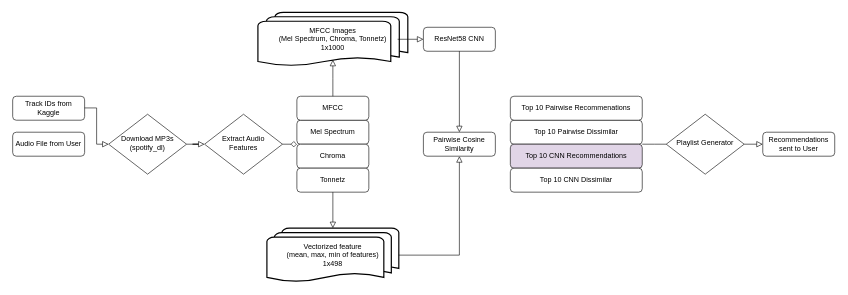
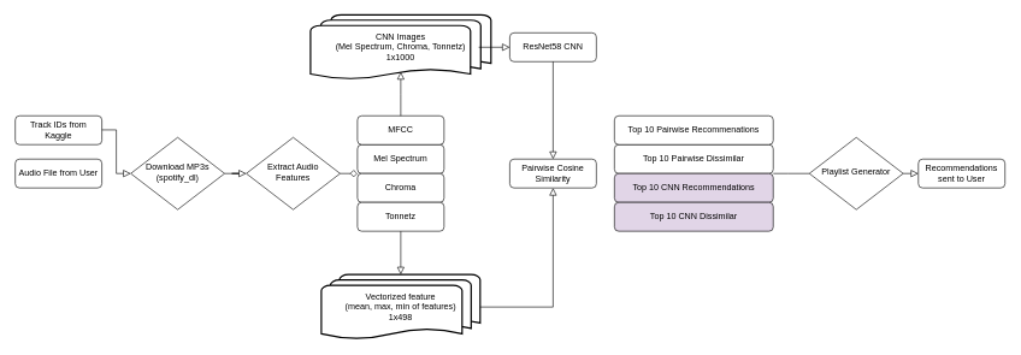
  <mxCell id="0" />
  <mxCell id="1" parent="0" />
  <mxCell id="2" value="Audio File from User" style="rounded=1;whiteSpace=wrap;html=1;fontSize=12;glass=0;strokeWidth=1;shadow=0;" vertex="1" parent="1"><mxGeometry x="20" y="220" width="120" height="40" as="geometry" /></mxCell>
  <mxCell id="3" value="" style="rounded=0;html=1;jettySize=auto;orthogonalLoop=1;fontSize=11;endArrow=block;endFill=0;endSize=8;strokeWidth=1;shadow=0;labelBackgroundColor=none;edgeStyle=orthogonalEdgeStyle;" edge="1" parent="1" source="4" target="6"><mxGeometry y="20" relative="1" as="geometry"><mxPoint as="offset" /></mxGeometry></mxCell>
  <mxCell id="4" value="Download MP3s (spotify_dl)" style="rhombus;whiteSpace=wrap;html=1;shadow=0;fontFamily=Helvetica;fontSize=12;align=center;strokeWidth=1;spacing=6;spacingTop=-4;" vertex="1" parent="1"><mxGeometry x="180" y="190" width="130" height="100" as="geometry" /></mxCell>
  <mxCell id="5" value="Track IDs from Kaggle" style="rounded=1;whiteSpace=wrap;html=1;fontSize=12;glass=0;strokeWidth=1;shadow=0;" vertex="1" parent="1"><mxGeometry x="20" y="160" width="120" height="40" as="geometry" /></mxCell>
  <mxCell id="6" value="Extract Audio Features" style="rhombus;whiteSpace=wrap;html=1;shadow=0;fontFamily=Helvetica;fontSize=12;align=center;strokeWidth=1;spacing=6;spacingTop=-4;" vertex="1" parent="1"><mxGeometry x="340" y="190" width="130" height="100" as="geometry" /></mxCell>
  <mxCell id="7" value="Mel Spectrum" style="rounded=1;whiteSpace=wrap;html=1;fontSize=12;glass=0;strokeWidth=1;shadow=0;" vertex="1" parent="1"><mxGeometry x="494" y="200" width="120" height="40" as="geometry" /></mxCell>
  <mxCell id="8" value="" style="rounded=0;html=1;jettySize=auto;orthogonalLoop=1;fontSize=11;endArrow=block;endFill=0;endSize=8;strokeWidth=1;shadow=0;labelBackgroundColor=none;edgeStyle=orthogonalEdgeStyle;entryX=0;entryY=0.5;entryDx=0;entryDy=0;" edge="1" parent="1" target="4"><mxGeometry relative="1" as="geometry"><mxPoint x="140" y="179.5" as="sourcePoint" /><mxPoint x="240" y="240" as="targetPoint" /><Array as="points"><mxPoint x="160" y="180" /><mxPoint x="160" y="240" /></Array></mxGeometry></mxCell>
  <mxCell id="9" value="Chroma" style="rounded=1;whiteSpace=wrap;html=1;fontSize=12;glass=0;strokeWidth=1;shadow=0;" vertex="1" parent="1"><mxGeometry x="494" y="240" width="120" height="40" as="geometry" /></mxCell>
  <mxCell id="10" value="MFCC" style="rounded=1;whiteSpace=wrap;html=1;fontSize=12;glass=0;strokeWidth=1;shadow=0;" vertex="1" parent="1"><mxGeometry x="494" y="160" width="120" height="40" as="geometry" /></mxCell>
  <mxCell id="11" value="Tonnetz" style="rounded=1;whiteSpace=wrap;html=1;fontSize=12;glass=0;strokeWidth=1;shadow=0;" vertex="1" parent="1"><mxGeometry x="494" y="280" width="120" height="40" as="geometry" /></mxCell>
  <mxCell id="12" value="Vectorized feature&lt;br&gt;(mean, max, min of features)&lt;br&gt;1x498" style="strokeWidth=2;html=1;shape=mxgraph.flowchart.multi-document;whiteSpace=wrap;" vertex="1" parent="1"><mxGeometry x="444" y="380" width="220" height="90" as="geometry" /></mxCell>
  <mxCell id="13" value="" style="edgeStyle=orthogonalEdgeStyle;rounded=0;html=1;jettySize=auto;orthogonalLoop=1;fontSize=11;endArrow=block;endFill=0;endSize=8;strokeWidth=1;shadow=0;labelBackgroundColor=none;exitX=0.5;exitY=1;exitDx=0;exitDy=0;entryX=0.5;entryY=0;entryDx=0;entryDy=0;entryPerimeter=0;" edge="1" parent="1" source="11" target="12"><mxGeometry relative="1" as="geometry"><mxPoint x="548" y="350" as="sourcePoint" /><mxPoint x="554" y="370" as="targetPoint" /></mxGeometry></mxCell>
- <mxCell id="14" value="&lt;div style=&quot;&quot;&gt;&lt;span style=&quot;background-color: initial;&quot;&gt;MFCC Images&lt;/span&gt;&lt;/div&gt;&lt;div style=&quot;&quot;&gt;&lt;span style=&quot;background-color: initial;&quot;&gt;(Mel Spectrum, Chroma, Tonnetz)&lt;br&gt;1x1000&lt;/span&gt;&lt;/div&gt;" style="strokeWidth=2;html=1;shape=mxgraph.flowchart.multi-document;whiteSpace=wrap;align=center;" vertex="1" parent="1"><mxGeometry x="429" y="20" width="250" height="90" as="geometry" /></mxCell>
+ <mxCell id="14" value="&lt;div style=&quot;&quot;&gt;&lt;span style=&quot;background-color: initial;&quot;&gt;CNN Images&lt;/span&gt;&lt;/div&gt;&lt;div style=&quot;&quot;&gt;&lt;span style=&quot;background-color: initial;&quot;&gt;(Mel Spectrum, Chroma, Tonnetz)&lt;br&gt;1x1000&lt;/span&gt;&lt;/div&gt;" style="strokeWidth=2;html=1;shape=mxgraph.flowchart.multi-document;whiteSpace=wrap;align=center;" vertex="1" parent="1"><mxGeometry x="429" y="20" width="250" height="90" as="geometry" /></mxCell>
  <mxCell id="15" value="" style="edgeStyle=orthogonalEdgeStyle;rounded=0;html=1;jettySize=auto;orthogonalLoop=1;fontSize=11;endArrow=block;endFill=0;endSize=8;strokeWidth=1;shadow=0;labelBackgroundColor=none;exitX=0.5;exitY=0;exitDx=0;exitDy=0;entryX=0.5;entryY=0.88;entryDx=0;entryDy=0;entryPerimeter=0;" edge="1" parent="1" source="10"><mxGeometry relative="1" as="geometry"><mxPoint x="544" y="-40" as="sourcePoint" /><mxPoint x="554" y="99.2" as="targetPoint" /></mxGeometry></mxCell>
  <mxCell id="16" value="" style="edgeStyle=orthogonalEdgeStyle;rounded=0;html=1;jettySize=auto;orthogonalLoop=1;fontSize=11;endArrow=block;endFill=0;endSize=8;strokeWidth=1;shadow=0;labelBackgroundColor=none;exitX=0.932;exitY=0.5;exitDx=0;exitDy=0;exitPerimeter=0;entryX=0;entryY=0.5;entryDx=0;entryDy=0;" edge="1" parent="1" source="14" target="18"><mxGeometry relative="1" as="geometry"><mxPoint x="666.5" y="49.97" as="sourcePoint" /><mxPoint x="700" y="70" as="targetPoint" /><Array as="points"><mxPoint x="680" y="65" /><mxPoint x="680" y="65" /></Array></mxGeometry></mxCell>
  <mxCell id="17" value="" style="edgeStyle=orthogonalEdgeStyle;rounded=0;html=1;jettySize=auto;orthogonalLoop=1;fontSize=11;endArrow=block;endFill=0;endSize=8;strokeWidth=1;shadow=0;labelBackgroundColor=none;entryX=0.5;entryY=1;entryDx=0;entryDy=0;exitX=1;exitY=0.5;exitDx=0;exitDy=0;exitPerimeter=0;" edge="1" parent="1" source="12" target="19"><mxGeometry relative="1" as="geometry"><mxPoint x="720" y="420" as="sourcePoint" /><mxPoint x="769" y="260" as="targetPoint" /></mxGeometry></mxCell>
  <mxCell id="18" value="ResNet58 CNN" style="rounded=1;whiteSpace=wrap;html=1;fontSize=12;glass=0;strokeWidth=1;shadow=0;" vertex="1" parent="1"><mxGeometry x="705" y="45" width="120" height="40" as="geometry" /></mxCell>
  <mxCell id="19" value="Pairwise Cosine Similarity" style="rounded=1;whiteSpace=wrap;html=1;fontSize=12;glass=0;strokeWidth=1;shadow=0;" vertex="1" parent="1"><mxGeometry x="705" y="220" width="120" height="40" as="geometry" /></mxCell>
  <mxCell id="20" value="" style="edgeStyle=orthogonalEdgeStyle;rounded=0;html=1;jettySize=auto;orthogonalLoop=1;fontSize=11;endArrow=block;endFill=0;endSize=8;strokeWidth=1;shadow=0;labelBackgroundColor=none;entryX=0.5;entryY=0;entryDx=0;entryDy=0;exitX=0.5;exitY=1;exitDx=0;exitDy=0;" edge="1" parent="1" source="18" target="19"><mxGeometry relative="1" as="geometry"><mxPoint x="769" y="70" as="sourcePoint" /><mxPoint x="769" y="220" as="targetPoint" /><Array as="points" /></mxGeometry></mxCell>
  <mxCell id="21" value="Top 10 Pairwise Dissimilar" style="rounded=1;whiteSpace=wrap;html=1;fontSize=12;glass=0;strokeWidth=1;shadow=0;" vertex="1" parent="1"><mxGeometry x="850" y="200" width="220" height="40" as="geometry" /></mxCell>
  <mxCell id="22" value="Top 10 CNN Recommendations" style="rounded=1;whiteSpace=wrap;html=1;fontSize=12;glass=0;strokeWidth=1;shadow=0;fillColor=#e1d5e7;" vertex="1" parent="1"><mxGeometry x="850" y="240" width="220" height="40" as="geometry" /></mxCell>
  <mxCell id="23" value="Top 10 Pairwise Recommenations" style="rounded=1;whiteSpace=wrap;html=1;fontSize=12;glass=0;strokeWidth=1;shadow=0;" vertex="1" parent="1"><mxGeometry x="850" y="160" width="220" height="40" as="geometry" /></mxCell>
- <mxCell id="24" value="Top 10 CNN Dissimilar" style="rounded=1;whiteSpace=wrap;html=1;fontSize=12;glass=0;strokeWidth=1;shadow=0;" vertex="1" parent="1"><mxGeometry x="850" y="280" width="220" height="40" as="geometry" /></mxCell>
+ <mxCell id="24" value="Top 10 CNN Dissimilar" style="rounded=1;whiteSpace=wrap;html=1;fontSize=12;glass=0;strokeWidth=1;shadow=0;fillColor=#e1d5e7;" vertex="1" parent="1"><mxGeometry x="850" y="280" width="220" height="40" as="geometry" /></mxCell>
  <mxCell id="25" value="" style="rounded=0;html=1;jettySize=auto;orthogonalLoop=1;fontSize=11;endArrow=diamond;endFill=0;endSize=8;strokeWidth=1;shadow=0;labelBackgroundColor=none;edgeStyle=orthogonalEdgeStyle;entryX=0;entryY=0;entryDx=0;entryDy=0;exitX=1;exitY=0.5;exitDx=0;exitDy=0;" edge="1" parent="1" source="6" target="9"><mxGeometry relative="1" as="geometry"><mxPoint x="501" y="240" as="sourcePoint" /><mxPoint x="535" y="240" as="targetPoint" /></mxGeometry></mxCell>
  <mxCell id="26" value="" style="rounded=0;html=1;jettySize=auto;orthogonalLoop=1;fontSize=11;endArrow=none;endFill=0;endSize=8;strokeWidth=1;shadow=0;labelBackgroundColor=none;edgeStyle=orthogonalEdgeStyle;entryX=0;entryY=0.5;entryDx=0;entryDy=0;exitX=1;exitY=0;exitDx=0;exitDy=0;" edge="1" parent="1" source="22" target="27"><mxGeometry relative="1" as="geometry"><mxPoint x="1080" y="240" as="sourcePoint" /><mxPoint x="1132" y="240" as="targetPoint" /><Array as="points"><mxPoint x="1090" y="240" /><mxPoint x="1090" y="240" /></Array></mxGeometry></mxCell>
- <mxCell id="27" value="Playlist Generator" style="rhombus;whiteSpace=wrap;html=1;shadow=0;fontFamily=Helvetica;fontSize=12;align=center;strokeWidth=1;spacing=6;spacingTop=-4;" vertex="1" parent="1"><mxGeometry x="1110" y="190" width="130" height="100" as="geometry" /></mxCell>
+ <mxCell id="27" value="Playlist Generator" style="rhombus;whiteSpace=wrap;html=1;shadow=0;fontFamily=Helvetica;fontSize=12;align=center;strokeWidth=1;spacing=6;spacingTop=-4;" vertex="1" parent="1"><mxGeometry x="1120" y="190" width="130" height="100" as="geometry" /></mxCell>
  <mxCell id="28" value="Recommendations sent to User" style="rounded=1;whiteSpace=wrap;html=1;fontSize=12;glass=0;strokeWidth=1;shadow=0;" vertex="1" parent="1"><mxGeometry x="1271" y="220" width="120" height="40" as="geometry" /></mxCell>
  <mxCell id="29" value="" style="rounded=0;html=1;jettySize=auto;orthogonalLoop=1;fontSize=11;endArrow=block;endFill=0;endSize=8;strokeWidth=1;shadow=0;labelBackgroundColor=none;edgeStyle=orthogonalEdgeStyle;entryX=0;entryY=0.5;entryDx=0;entryDy=0;exitX=1;exitY=0.5;exitDx=0;exitDy=0;" edge="1" parent="1" source="27" target="28"><mxGeometry relative="1" as="geometry"><mxPoint x="1260" y="240" as="sourcePoint" /><mxPoint x="1300" y="240" as="targetPoint" /><Array as="points" /></mxGeometry></mxCell>
